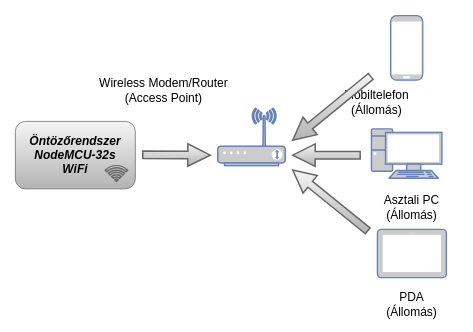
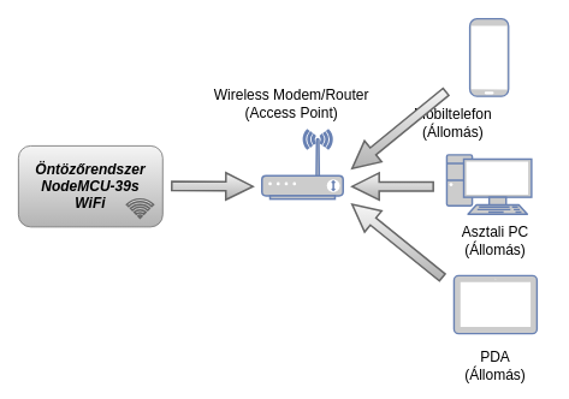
  <mxCell id="0" />
  <mxCell id="1" parent="0" />
  <mxCell id="2" value="" style="fontColor=#0066CC;verticalAlign=top;verticalLabelPosition=bottom;labelPosition=center;align=center;html=1;outlineConnect=0;fillColor=#CCCCCC;strokeColor=#6881B3;gradientColor=none;gradientDirection=north;strokeWidth=2;shape=mxgraph.networks.pc;rounded=1;aspect=fixed;" parent="1" vertex="1"><mxGeometry x="495" y="171" width="94" height="65.8" as="geometry" /></mxCell>
  <mxCell id="3" value="" style="fontColor=#0066CC;verticalAlign=top;verticalLabelPosition=bottom;labelPosition=center;align=center;html=1;outlineConnect=0;fillColor=#CCCCCC;strokeColor=#6881B3;gradientColor=none;gradientDirection=north;strokeWidth=2;shape=mxgraph.networks.mobile;rounded=1;aspect=fixed;" parent="1" vertex="1"><mxGeometry x="520.5" y="20" width="43" height="86" as="geometry" /></mxCell>
  <mxCell id="4" value="" style="fontColor=#0066CC;verticalAlign=top;verticalLabelPosition=bottom;labelPosition=center;align=center;html=1;outlineConnect=0;fillColor=#CCCCCC;strokeColor=#6881B3;gradientColor=none;gradientDirection=north;strokeWidth=2;shape=mxgraph.networks.wireless_modem;rounded=1;aspect=fixed;" parent="1" vertex="1"><mxGeometry x="290" y="143.5" width="90" height="76.5" as="geometry" /></mxCell>
  <mxCell id="5" value="" style="fontColor=#0066CC;verticalAlign=top;verticalLabelPosition=bottom;labelPosition=center;align=center;html=1;outlineConnect=0;fillColor=#CCCCCC;strokeColor=#6881B3;gradientColor=none;gradientDirection=north;strokeWidth=2;shape=mxgraph.networks.tablet;rounded=1;aspect=fixed;" parent="1" vertex="1"><mxGeometry x="503" y="305" width="92" height="64.4" as="geometry" /></mxCell>
- <mxCell id="6" value="&lt;b style=&quot;font-size: 16px;&quot;&gt;Öntözőrendszer&lt;br style=&quot;font-size: 16px;&quot;&gt;NodeMCU-32s&lt;br style=&quot;font-size: 16px;&quot;&gt;WiFi&lt;/b&gt;" style="rounded=1;whiteSpace=wrap;html=1;fillColor=#f5f5f5;strokeColor=#666666;fontStyle=2;fontSize=16;gradientColor=#b3b3b3;" parent="1" vertex="1"><mxGeometry x="20" y="161" width="160" height="90" as="geometry" /></mxCell>
- <mxCell id="7" value="Wireless Modem/Router&lt;br&gt;(Access Point)" style="text;html=1;strokeColor=none;fillColor=none;align=center;verticalAlign=middle;whiteSpace=wrap;rounded=0;fontSize=16;" parent="1" vertex="1"><mxGeometry x="123" y="104" width="190" height="30" as="geometry" /></mxCell>
+ <mxCell id="6" value="&lt;b style=&quot;font-size: 16px;&quot;&gt;Öntözőrendszer&lt;br style=&quot;font-size: 16px;&quot;&gt;NodeMCU-39s&lt;br style=&quot;font-size: 16px;&quot;&gt;WiFi&lt;/b&gt;" style="rounded=1;whiteSpace=wrap;html=1;fillColor=#f5f5f5;strokeColor=#666666;fontStyle=2;fontSize=16;gradientColor=#b3b3b3;" parent="1" vertex="1"><mxGeometry x="20" y="161" width="160" height="90" as="geometry" /></mxCell>
+ <mxCell id="7" value="Wireless Modem/Router&lt;br&gt;(Access Point)" style="text;html=1;strokeColor=none;fillColor=none;align=center;verticalAlign=middle;whiteSpace=wrap;rounded=0;fontSize=16;" parent="1" vertex="1"><mxGeometry x="228" y="99" width="190" height="30" as="geometry" /></mxCell>
  <mxCell id="8" value="Mobiltelefon&lt;br&gt;(Állomás)" style="text;html=1;strokeColor=none;fillColor=none;align=center;verticalAlign=middle;whiteSpace=wrap;rounded=0;fontSize=16;" parent="1" vertex="1"><mxGeometry x="442" y="120" width="120" height="30" as="geometry" /></mxCell>
  <mxCell id="9" value="" style="html=1;verticalLabelPosition=bottom;align=center;labelBackgroundColor=#ffffff;verticalAlign=top;strokeWidth=2;strokeColor=#666666;shadow=0;dashed=0;shape=mxgraph.ios7.icons.wifi;pointerEvents=1;rounded=1;fontSize=16;fillColor=#f5f5f5;gradientColor=#b3b3b3;" parent="1" vertex="1"><mxGeometry x="140" y="220" width="29.7" height="21" as="geometry" /></mxCell>
- <mxCell id="10" value="Asztali PC&lt;br&gt;(Állomás)" style="text;html=1;strokeColor=none;fillColor=none;align=center;verticalAlign=middle;whiteSpace=wrap;rounded=0;fontSize=16;" parent="1" vertex="1"><mxGeometry x="489" y="261" width="120" height="30" as="geometry" /></mxCell>
+ <mxCell id="10" value="Asztali PC&lt;br&gt;(Állomás)" style="text;html=1;strokeColor=none;fillColor=none;align=center;verticalAlign=middle;whiteSpace=wrap;rounded=0;fontSize=16;" parent="1" vertex="1"><mxGeometry x="489" y="251" width="120" height="30" as="geometry" /></mxCell>
  <mxCell id="11" value="PDA&lt;br&gt;(Állomás)" style="text;html=1;strokeColor=none;fillColor=none;align=center;verticalAlign=middle;whiteSpace=wrap;rounded=0;fontSize=16;" parent="1" vertex="1"><mxGeometry x="489" y="390" width="120" height="30" as="geometry" /></mxCell>
  <mxCell id="12" value="" style="endArrow=classic;html=1;fontSize=16;rounded=1;shape=arrow;strokeWidth=2;fillColor=#f5f5f5;gradientColor=#b3b3b3;strokeColor=#666666;" parent="1" edge="1"><mxGeometry width="50" height="50" relative="1" as="geometry"><mxPoint x="190" y="205.5" as="sourcePoint" /><mxPoint x="280" y="206" as="targetPoint" /></mxGeometry></mxCell>
  <mxCell id="13" value="" style="endArrow=classic;html=1;fontSize=16;rounded=1;shape=arrow;strokeWidth=2;fillColor=#f5f5f5;gradientColor=#b3b3b3;strokeColor=#666666;" parent="1" edge="1"><mxGeometry width="50" height="50" relative="1" as="geometry"><mxPoint x="480" y="206" as="sourcePoint" /><mxPoint x="390" y="206" as="targetPoint" /></mxGeometry></mxCell>
  <mxCell id="14" value="" style="endArrow=classic;html=1;fontSize=16;rounded=1;shape=arrow;strokeWidth=2;fillColor=#f5f5f5;gradientColor=#b3b3b3;strokeColor=#666666;" parent="1" edge="1"><mxGeometry width="50" height="50" relative="1" as="geometry"><mxPoint x="494" y="101" as="sourcePoint" /><mxPoint x="390" y="186" as="targetPoint" /></mxGeometry></mxCell>
  <mxCell id="15" value="" style="endArrow=classic;html=1;fontSize=16;rounded=1;shape=arrow;strokeWidth=2;fillColor=#f5f5f5;gradientColor=#b3b3b3;strokeColor=#666666;" parent="1" edge="1"><mxGeometry width="50" height="50" relative="1" as="geometry"><mxPoint x="490" y="307" as="sourcePoint" /><mxPoint x="390" y="226" as="targetPoint" /></mxGeometry></mxCell>
